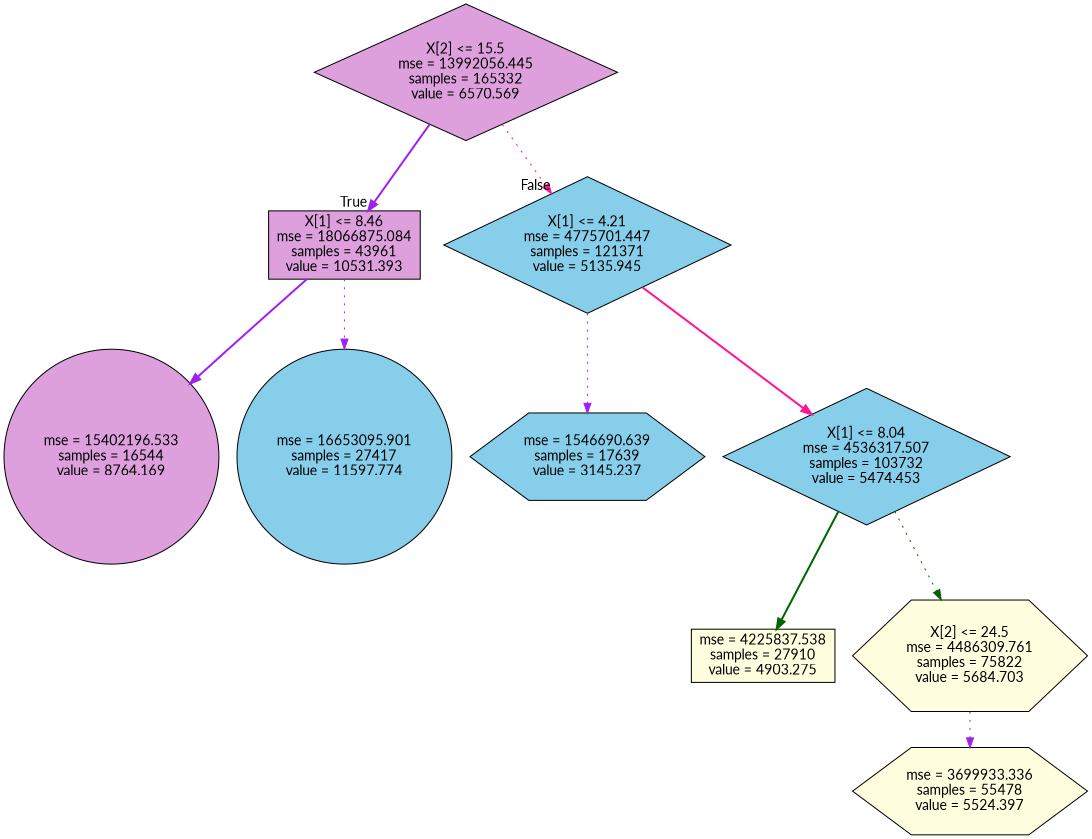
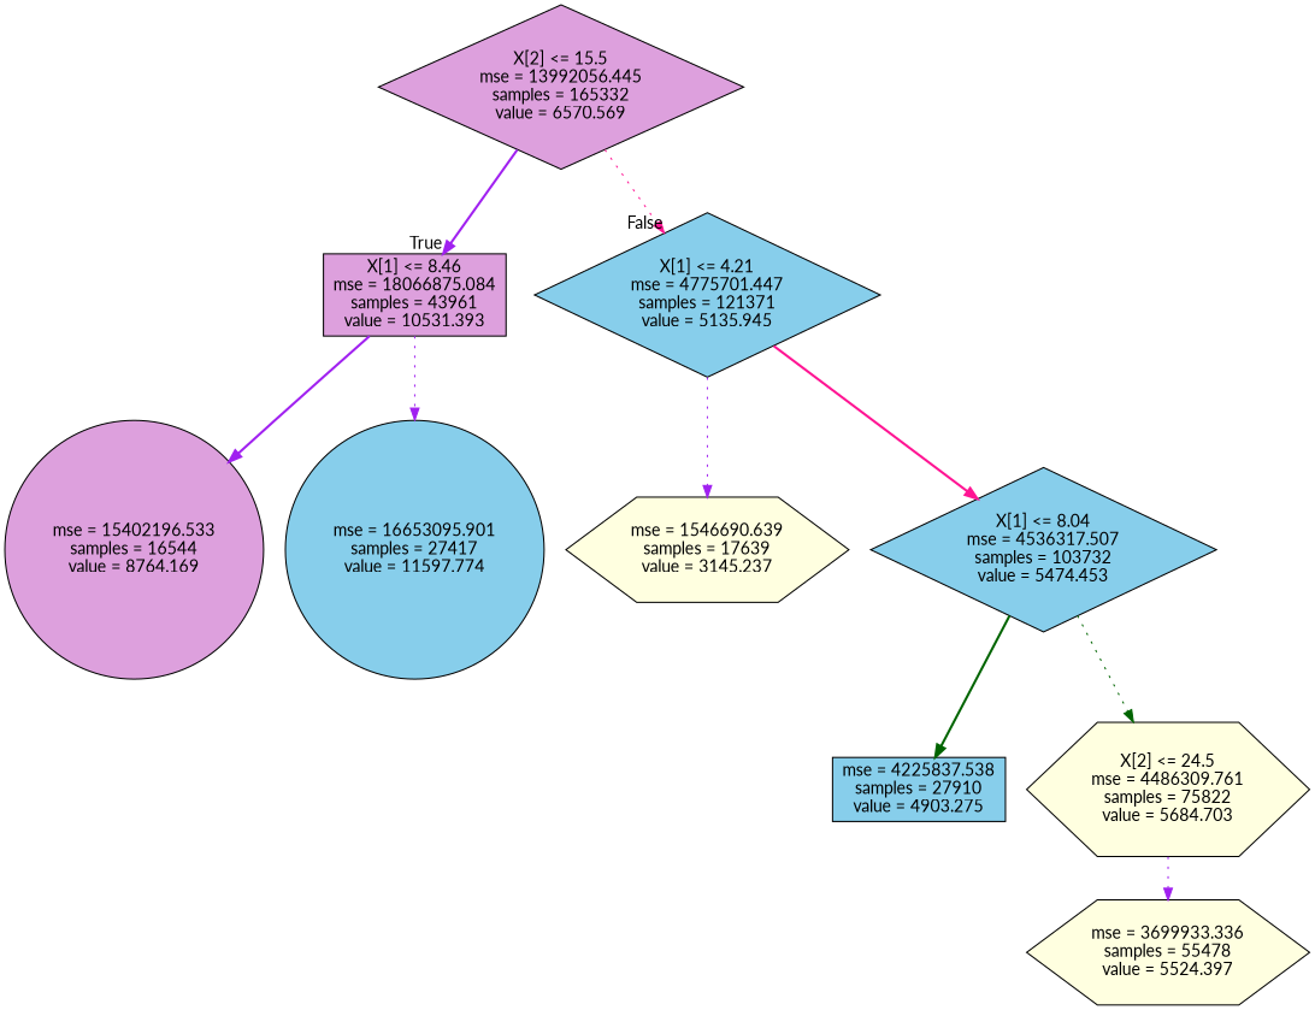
  digraph {
    fontname=Lato
    node [color=black fillcolor=skyblue fontname=Lato shape=diamond style=filled]
    edge [color=purple fontname=Lato style=dotted]
    n1 [fillcolor=plum label="X[2] <= 15.5\nmse = 13992056.445\nsamples = 165332\nvalue = 6570.569"]
    n2 [fillcolor=plum label="X[1] <= 8.46\nmse = 18066875.084\nsamples = 43961\nvalue = 10531.393" shape=box]
    n3 [label="X[1] <= 4.21\nmse = 4775701.447\nsamples = 121371\nvalue = 5135.945"]
    n4 [fillcolor=plum label="mse = 15402196.533\nsamples = 16544\nvalue = 8764.169" shape=circle]
    n5 [label="mse = 16653095.901\nsamples = 27417\nvalue = 11597.774" shape=circle]
-   n6 [label="mse = 1546690.639\nsamples = 17639\nvalue = 3145.237" shape=hexagon]
+   n6 [fillcolor=lightyellow label="mse = 1546690.639\nsamples = 17639\nvalue = 3145.237" shape=hexagon]
    n7 [label="X[1] <= 8.04\nmse = 4536317.507\nsamples = 103732\nvalue = 5474.453"]
-   n8 [fillcolor=lightyellow label="mse = 4225837.538\nsamples = 27910\nvalue = 4903.275" shape=box]
+   n8 [label="mse = 4225837.538\nsamples = 27910\nvalue = 4903.275" shape=box]
    n9 [fillcolor=lightyellow label="X[2] <= 24.5\nmse = 4486309.761\nsamples = 75822\nvalue = 5684.703" shape=hexagon]
    n10 [fillcolor=lightyellow label="mse = 3699933.336\nsamples = 55478\nvalue = 5524.397" shape=hexagon]
    n1 -> n2 [headlabel=True labelangle=45 labeldistance=2.5 style=bold]
    n1 -> n3 [color=deeppink headlabel=False labelangle=-45 labeldistance=2.5]
    n2 -> n4 [style=bold]
    n2 -> n5
    n3 -> n6
    n3 -> n7 [color=deeppink style=bold]
    n7 -> n8 [color=darkgreen style=bold]
    n7 -> n9 [color=darkgreen]
    n9 -> n10
  }
